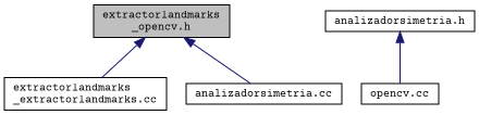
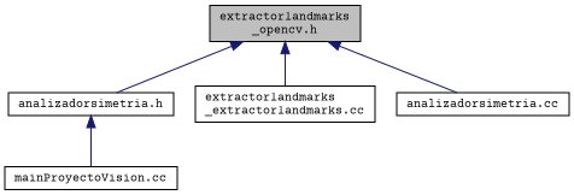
  digraph {
    fontname="Courier Prime"
    node [color=black fillcolor=white fontname="Courier Prime" fontsize=10 shape=record style=filled]
    edge [color=midnightblue dir=back fontname="Courier Prime" fontsize=10 labelfontname=Helvetica labelfontsize=10 style=solid]
    n1 [fillcolor=grey75 fontcolor=black height=0.2 label="extractorlandmarks\l_opencv.h" width=0.4]
    n2 [height=0.2 label="analizadorsimetria.h" width=0.4]
    n3 [height=0.2 label="extractorlandmarks\l_extractorlandmarks.cc" width=0.4]
    n4 [height=0.2 label="analizadorsimetria.cc" width=0.4]
-   n5 [height=0.2 label="opencv.cc" width=0.4]
+   n5 [height=0.2 label="mainProyectoVision.cc" width=0.4]
+   n1 -> n2
    n1 -> n3
    n1 -> n4
    n2 -> n5
  }
